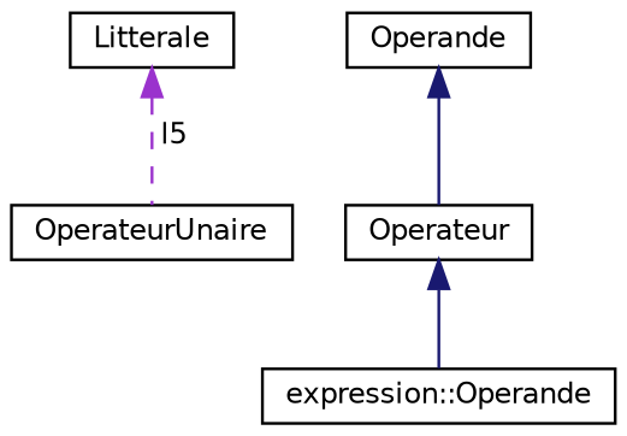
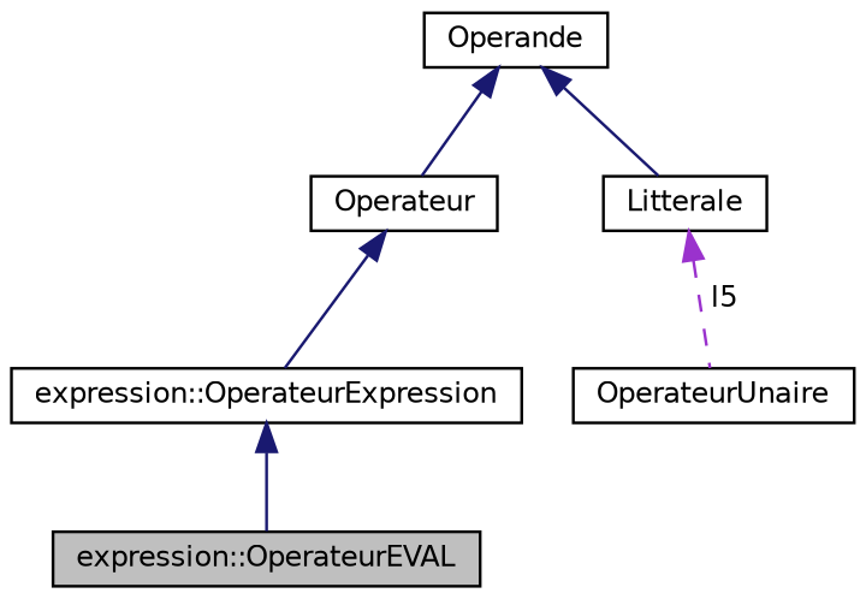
  digraph {
    node [color=black fillcolor=white fontname=Helvetica fontsize=10 shape=record style=filled]
    edge [color=midnightblue dir=back fontname=Helvetica fontsize=10 labelfontname=Helvetica labelfontsize=10 style=solid]
+   n1 [fillcolor=grey75 fontcolor=black height=0.2 label="expression::OperateurEVAL" width=0.4]
    n2 [height=0.2 label=OperateurUnaire width=0.4]
    n3 [height=0.2 label=Operateur width=0.4]
-   n4 [height=0.2 label="expression::Operande" width=0.4]
+   n4 [height=0.2 label="expression::OperateurExpression" width=0.4]
    n5 [height=0.2 label=Operande width=0.4]
    n6 [height=0.2 label=Litterale width=0.4]
    n3 -> n4
+   n4 -> n1
    n5 -> n3
+   n5 -> n6
    n6 -> n2 [color=darkorchid3 label=" l5" style=dashed]
  }
